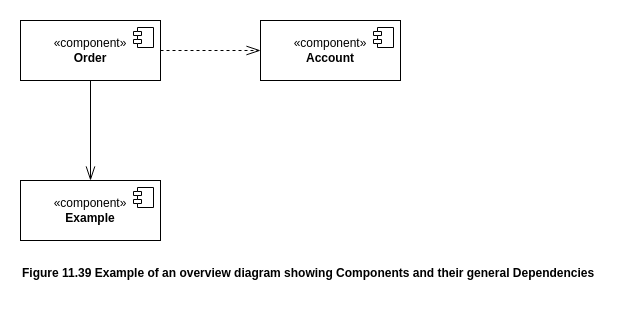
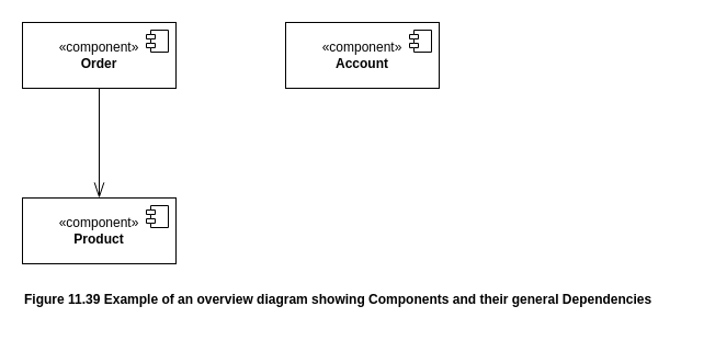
  <mxCell id="0" />
  <mxCell id="1" parent="0" />
- <mxCell id="2" style="edgeStyle=orthogonalEdgeStyle;rounded=0;orthogonalLoop=1;jettySize=auto;html=1;endArrow=openThin;endFill=0;endSize=12;dashed=1;" edge="1" parent="1" source="4" target="8"><mxGeometry relative="1" as="geometry" /></mxCell>
  <mxCell id="3" style="edgeStyle=orthogonalEdgeStyle;rounded=0;orthogonalLoop=1;jettySize=auto;html=1;exitX=0.5;exitY=1;exitDx=0;exitDy=0;entryX=0.5;entryY=0;entryDx=0;entryDy=0;endArrow=openThin;endFill=0;endSize=12;dashed=0;" edge="1" parent="1" source="4" target="6"><mxGeometry relative="1" as="geometry" /></mxCell>
  <mxCell id="4" value="«component»&lt;br&gt;&lt;b&gt;Order&lt;/b&gt;" style="html=1;dropTarget=0;whiteSpace=wrap;" vertex="1" parent="1"><mxGeometry x="20" y="20" width="140" height="60" as="geometry" /></mxCell>
  <mxCell id="5" value="" style="shape=module;jettyWidth=8;jettyHeight=4;" vertex="1" parent="4"><mxGeometry x="1" width="20" height="20" relative="1" as="geometry"><mxPoint x="-27" y="7" as="offset" /></mxGeometry></mxCell>
- <mxCell id="6" value="«component»&lt;br&gt;&lt;b&gt;Example&lt;/b&gt;" style="html=1;dropTarget=0;whiteSpace=wrap;" vertex="1" parent="1"><mxGeometry x="20" y="180" width="140" height="60" as="geometry" /></mxCell>
+ <mxCell id="6" value="«component»&lt;br&gt;&lt;b&gt;Product&lt;/b&gt;" style="html=1;dropTarget=0;whiteSpace=wrap;" vertex="1" parent="1"><mxGeometry x="20" y="180" width="140" height="60" as="geometry" /></mxCell>
  <mxCell id="7" value="" style="shape=module;jettyWidth=8;jettyHeight=4;" vertex="1" parent="6"><mxGeometry x="1" width="20" height="20" relative="1" as="geometry"><mxPoint x="-27" y="7" as="offset" /></mxGeometry></mxCell>
  <mxCell id="8" value="«component»&lt;br&gt;&lt;b&gt;Account&lt;/b&gt;" style="html=1;dropTarget=0;whiteSpace=wrap;" vertex="1" parent="1"><mxGeometry x="260" y="20" width="140" height="60" as="geometry" /></mxCell>
  <mxCell id="9" value="" style="shape=module;jettyWidth=8;jettyHeight=4;" vertex="1" parent="8"><mxGeometry x="1" width="20" height="20" relative="1" as="geometry"><mxPoint x="-27" y="7" as="offset" /></mxGeometry></mxCell>
  <mxCell id="10" value="&lt;b&gt;Figure 11.39 Example of an overview diagram showing Components and their general Dependencies&lt;/b&gt;" style="text;html=1;align=left;verticalAlign=middle;resizable=0;points=[];autosize=1;strokeColor=none;fillColor=none;" vertex="1" parent="1"><mxGeometry x="20" y="258" width="600" height="30" as="geometry" /></mxCell>
